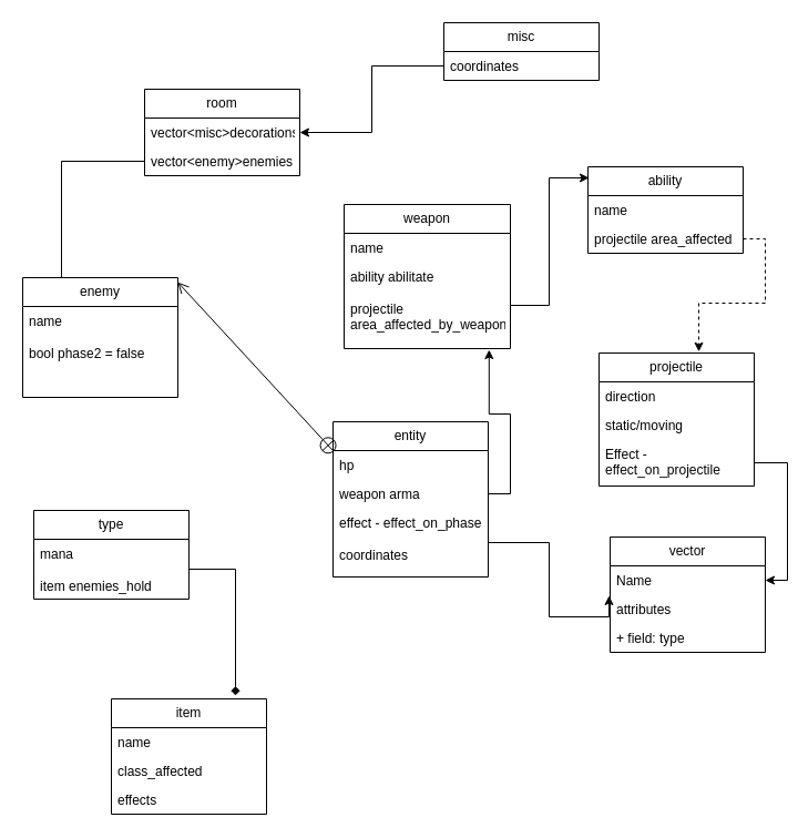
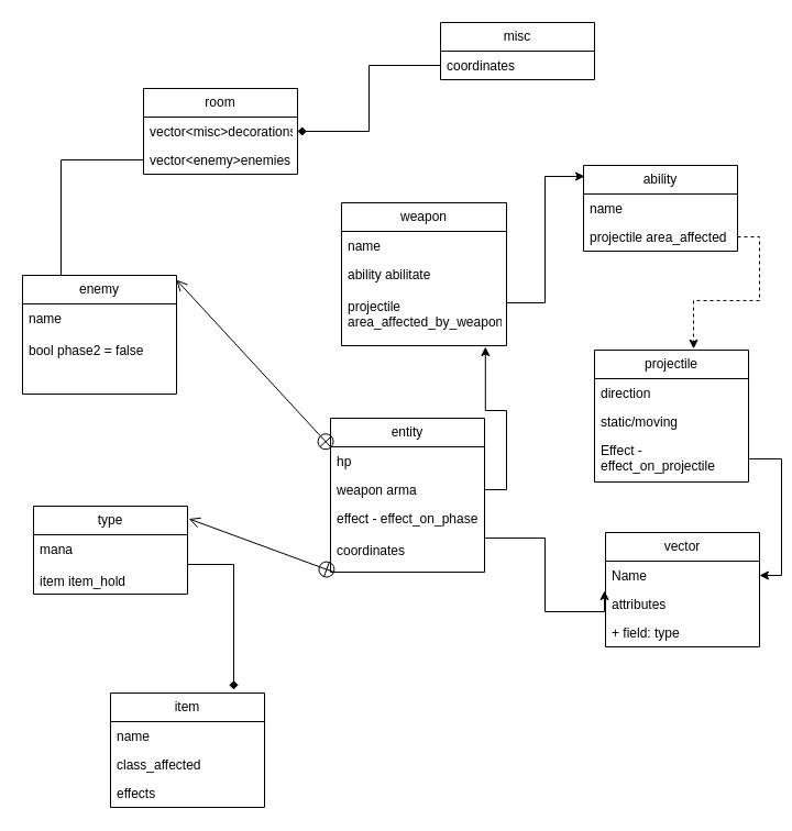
  <mxCell id="0" />
  <mxCell id="1" parent="0" />
  <mxCell id="2" value="room" style="swimlane;fontStyle=0;childLayout=stackLayout;horizontal=1;startSize=26;fillColor=none;horizontalStack=0;resizeParent=1;resizeParentMax=0;resizeLast=0;collapsible=1;marginBottom=0;whiteSpace=wrap;html=1;" vertex="1" parent="1"><mxGeometry x="130" y="80" width="140" height="78" as="geometry" /></mxCell>
  <mxCell id="3" value="vector&amp;lt;misc&amp;gt;decorations" style="text;strokeColor=none;fillColor=none;align=left;verticalAlign=top;spacingLeft=4;spacingRight=4;overflow=hidden;rotatable=0;points=[[0,0.5],[1,0.5]];portConstraint=eastwest;whiteSpace=wrap;html=1;" vertex="1" parent="2"><mxGeometry y="26" width="140" height="26" as="geometry" /></mxCell>
  <mxCell id="4" value="vector&amp;lt;enemy&amp;gt;enemies" style="text;strokeColor=none;fillColor=none;align=left;verticalAlign=top;spacingLeft=4;spacingRight=4;overflow=hidden;rotatable=0;points=[[0,0.5],[1,0.5]];portConstraint=eastwest;whiteSpace=wrap;html=1;" vertex="1" parent="2"><mxGeometry y="52" width="140" height="26" as="geometry" /></mxCell>
  <mxCell id="5" value="misc" style="swimlane;fontStyle=0;childLayout=stackLayout;horizontal=1;startSize=26;fillColor=none;horizontalStack=0;resizeParent=1;resizeParentMax=0;resizeLast=0;collapsible=1;marginBottom=0;whiteSpace=wrap;html=1;" vertex="1" parent="1"><mxGeometry x="400" y="20" width="140" height="52" as="geometry" /></mxCell>
  <mxCell id="6" value="coordinates" style="text;strokeColor=none;fillColor=none;align=left;verticalAlign=top;spacingLeft=4;spacingRight=4;overflow=hidden;rotatable=0;points=[[0,0.5],[1,0.5]];portConstraint=eastwest;whiteSpace=wrap;html=1;" vertex="1" parent="5"><mxGeometry y="26" width="140" height="26" as="geometry" /></mxCell>
- <mxCell id="7" style="edgeStyle=orthogonalEdgeStyle;rounded=0;orthogonalLoop=1;jettySize=auto;html=1;exitX=0;exitY=0.5;exitDx=0;exitDy=0;entryX=1;entryY=0.5;entryDx=0;entryDy=0;" edge="1" parent="1" source="6" target="3"><mxGeometry relative="1" as="geometry" /></mxCell>
+ <mxCell id="7" style="edgeStyle=orthogonalEdgeStyle;rounded=0;orthogonalLoop=1;jettySize=auto;html=1;exitX=0;exitY=0.5;exitDx=0;exitDy=0;entryX=1;entryY=0.5;entryDx=0;entryDy=0;endArrow=diamond;" edge="1" parent="1" source="6" target="3"><mxGeometry relative="1" as="geometry" /></mxCell>
  <mxCell id="8" value="enemy" style="swimlane;fontStyle=0;childLayout=stackLayout;horizontal=1;startSize=26;fillColor=none;horizontalStack=0;resizeParent=1;resizeParentMax=0;resizeLast=0;collapsible=1;marginBottom=0;whiteSpace=wrap;html=1;" vertex="1" parent="1"><mxGeometry x="20" y="250" width="140" height="108" as="geometry" /></mxCell>
  <mxCell id="9" value="name&lt;div&gt;&lt;br&gt;&lt;/div&gt;&lt;div&gt;bool phase2 = false&lt;br&gt;&lt;/div&gt;" style="text;strokeColor=none;fillColor=none;align=left;verticalAlign=top;spacingLeft=4;spacingRight=4;overflow=hidden;rotatable=0;points=[[0,0.5],[1,0.5]];portConstraint=eastwest;whiteSpace=wrap;html=1;" vertex="1" parent="8"><mxGeometry y="26" width="140" height="82" as="geometry" /></mxCell>
  <mxCell id="10" value="type" style="swimlane;fontStyle=0;childLayout=stackLayout;horizontal=1;startSize=26;fillColor=none;horizontalStack=0;resizeParent=1;resizeParentMax=0;resizeLast=0;collapsible=1;marginBottom=0;whiteSpace=wrap;html=1;" vertex="1" parent="1"><mxGeometry x="30" y="460" width="140" height="80" as="geometry" /></mxCell>
- <mxCell id="11" value="&lt;div&gt;mana&lt;/div&gt;&lt;div&gt;&lt;br&gt;&lt;/div&gt;&lt;div&gt;item enemies_hold&lt;/div&gt;&lt;div&gt;&lt;br&gt;&lt;/div&gt;" style="text;strokeColor=none;fillColor=none;align=left;verticalAlign=top;spacingLeft=4;spacingRight=4;overflow=hidden;rotatable=0;points=[[0,0.5],[1,0.5]];portConstraint=eastwest;whiteSpace=wrap;html=1;" vertex="1" parent="10"><mxGeometry y="26" width="140" height="54" as="geometry" /></mxCell>
+ <mxCell id="11" value="&lt;div&gt;mana&lt;/div&gt;&lt;div&gt;&lt;br&gt;&lt;/div&gt;&lt;div&gt;item item_hold&lt;/div&gt;&lt;div&gt;&lt;br&gt;&lt;/div&gt;" style="text;strokeColor=none;fillColor=none;align=left;verticalAlign=top;spacingLeft=4;spacingRight=4;overflow=hidden;rotatable=0;points=[[0,0.5],[1,0.5]];portConstraint=eastwest;whiteSpace=wrap;html=1;" vertex="1" parent="10"><mxGeometry y="26" width="140" height="54" as="geometry" /></mxCell>
  <mxCell id="12" value="weapon" style="swimlane;fontStyle=0;childLayout=stackLayout;horizontal=1;startSize=26;fillColor=none;horizontalStack=0;resizeParent=1;resizeParentMax=0;resizeLast=0;collapsible=1;marginBottom=0;whiteSpace=wrap;html=1;" vertex="1" parent="1"><mxGeometry x="310" y="184" width="150" height="130" as="geometry" /></mxCell>
  <mxCell id="13" value="name" style="text;strokeColor=none;fillColor=none;align=left;verticalAlign=top;spacingLeft=4;spacingRight=4;overflow=hidden;rotatable=0;points=[[0,0.5],[1,0.5]];portConstraint=eastwest;whiteSpace=wrap;html=1;" vertex="1" parent="12"><mxGeometry y="26" width="150" height="26" as="geometry" /></mxCell>
  <mxCell id="14" value="&lt;div&gt;ability abilitate&lt;/div&gt;&lt;div&gt;&lt;br&gt;&lt;/div&gt;&lt;div&gt;projectile area_affected_by_weapon&lt;br&gt;&lt;/div&gt;" style="text;strokeColor=none;fillColor=none;align=left;verticalAlign=top;spacingLeft=4;spacingRight=4;overflow=hidden;rotatable=0;points=[[0,0.5],[1,0.5]];portConstraint=eastwest;whiteSpace=wrap;html=1;" vertex="1" parent="12"><mxGeometry y="52" width="150" height="78" as="geometry" /></mxCell>
  <mxCell id="15" value="ability" style="swimlane;fontStyle=0;childLayout=stackLayout;horizontal=1;startSize=26;fillColor=none;horizontalStack=0;resizeParent=1;resizeParentMax=0;resizeLast=0;collapsible=1;marginBottom=0;whiteSpace=wrap;html=1;" vertex="1" parent="1"><mxGeometry x="530" y="150" width="140" height="78" as="geometry" /></mxCell>
  <mxCell id="16" value="name" style="text;strokeColor=none;fillColor=none;align=left;verticalAlign=top;spacingLeft=4;spacingRight=4;overflow=hidden;rotatable=0;points=[[0,0.5],[1,0.5]];portConstraint=eastwest;whiteSpace=wrap;html=1;" vertex="1" parent="15"><mxGeometry y="26" width="140" height="26" as="geometry" /></mxCell>
  <mxCell id="17" value="projectile area_affected" style="text;strokeColor=none;fillColor=none;align=left;verticalAlign=top;spacingLeft=4;spacingRight=4;overflow=hidden;rotatable=0;points=[[0,0.5],[1,0.5]];portConstraint=eastwest;whiteSpace=wrap;html=1;" vertex="1" parent="15"><mxGeometry y="52" width="140" height="26" as="geometry" /></mxCell>
  <mxCell id="18" style="edgeStyle=orthogonalEdgeStyle;rounded=0;orthogonalLoop=1;jettySize=auto;html=1;exitX=1;exitY=0.5;exitDx=0;exitDy=0;entryX=0.007;entryY=0.128;entryDx=0;entryDy=0;entryPerimeter=0;" edge="1" parent="1" source="14" target="15"><mxGeometry relative="1" as="geometry" /></mxCell>
  <mxCell id="19" style="edgeStyle=orthogonalEdgeStyle;rounded=0;orthogonalLoop=1;jettySize=auto;html=1;exitX=0;exitY=0.5;exitDx=0;exitDy=0;entryX=0.25;entryY=0;entryDx=0;entryDy=0;endArrow=none;" edge="1" parent="1" source="4" target="8"><mxGeometry relative="1" as="geometry" /></mxCell>
  <mxCell id="20" value="projectile" style="swimlane;fontStyle=0;childLayout=stackLayout;horizontal=1;startSize=26;fillColor=none;horizontalStack=0;resizeParent=1;resizeParentMax=0;resizeLast=0;collapsible=1;marginBottom=0;whiteSpace=wrap;html=1;" vertex="1" parent="1"><mxGeometry x="540" y="318" width="140" height="120" as="geometry" /></mxCell>
  <mxCell id="21" value="direction" style="text;strokeColor=none;fillColor=none;align=left;verticalAlign=top;spacingLeft=4;spacingRight=4;overflow=hidden;rotatable=0;points=[[0,0.5],[1,0.5]];portConstraint=eastwest;whiteSpace=wrap;html=1;" vertex="1" parent="20"><mxGeometry y="26" width="140" height="26" as="geometry" /></mxCell>
  <mxCell id="22" value="static/moving" style="text;strokeColor=none;fillColor=none;align=left;verticalAlign=top;spacingLeft=4;spacingRight=4;overflow=hidden;rotatable=0;points=[[0,0.5],[1,0.5]];portConstraint=eastwest;whiteSpace=wrap;html=1;" vertex="1" parent="20"><mxGeometry y="52" width="140" height="26" as="geometry" /></mxCell>
  <mxCell id="23" value="Effect - effect_on_projectile" style="text;strokeColor=none;fillColor=none;align=left;verticalAlign=top;spacingLeft=4;spacingRight=4;overflow=hidden;rotatable=0;points=[[0,0.5],[1,0.5]];portConstraint=eastwest;whiteSpace=wrap;html=1;" vertex="1" parent="20"><mxGeometry y="78" width="140" height="42" as="geometry" /></mxCell>
  <mxCell id="24" style="edgeStyle=orthogonalEdgeStyle;rounded=0;orthogonalLoop=1;jettySize=auto;html=1;exitX=1;exitY=0.5;exitDx=0;exitDy=0;entryX=0.643;entryY=-0.01;entryDx=0;entryDy=0;entryPerimeter=0;dashed=1;" edge="1" parent="1" source="17" target="20"><mxGeometry relative="1" as="geometry" /></mxCell>
  <mxCell id="25" value="entity" style="swimlane;fontStyle=0;childLayout=stackLayout;horizontal=1;startSize=26;fillColor=none;horizontalStack=0;resizeParent=1;resizeParentMax=0;resizeLast=0;collapsible=1;marginBottom=0;whiteSpace=wrap;html=1;" vertex="1" parent="1"><mxGeometry x="300" y="380" width="140" height="140" as="geometry" /></mxCell>
  <mxCell id="26" value="hp" style="text;strokeColor=none;fillColor=none;align=left;verticalAlign=top;spacingLeft=4;spacingRight=4;overflow=hidden;rotatable=0;points=[[0,0.5],[1,0.5]];portConstraint=eastwest;whiteSpace=wrap;html=1;" vertex="1" parent="25"><mxGeometry y="26" width="140" height="26" as="geometry" /></mxCell>
  <mxCell id="27" value="weapon arma" style="text;strokeColor=none;fillColor=none;align=left;verticalAlign=top;spacingLeft=4;spacingRight=4;overflow=hidden;rotatable=0;points=[[0,0.5],[1,0.5]];portConstraint=eastwest;whiteSpace=wrap;html=1;" vertex="1" parent="25"><mxGeometry y="52" width="140" height="26" as="geometry" /></mxCell>
  <mxCell id="28" value="&lt;div&gt;effect - effect_on_phase&lt;/div&gt;&lt;div&gt;&lt;br&gt;&lt;/div&gt;&lt;div&gt;coordinates&lt;br&gt;&lt;/div&gt;" style="text;strokeColor=none;fillColor=none;align=left;verticalAlign=top;spacingLeft=4;spacingRight=4;overflow=hidden;rotatable=0;points=[[0,0.5],[1,0.5]];portConstraint=eastwest;whiteSpace=wrap;html=1;" vertex="1" parent="25"><mxGeometry y="78" width="140" height="62" as="geometry" /></mxCell>
  <mxCell id="29" value="vector" style="swimlane;fontStyle=0;childLayout=stackLayout;horizontal=1;startSize=26;fillColor=none;horizontalStack=0;resizeParent=1;resizeParentMax=0;resizeLast=0;collapsible=1;marginBottom=0;whiteSpace=wrap;html=1;" vertex="1" parent="1"><mxGeometry x="550" y="484" width="140" height="104" as="geometry" /></mxCell>
  <mxCell id="30" value="Name" style="text;strokeColor=none;fillColor=none;align=left;verticalAlign=top;spacingLeft=4;spacingRight=4;overflow=hidden;rotatable=0;points=[[0,0.5],[1,0.5]];portConstraint=eastwest;whiteSpace=wrap;html=1;" vertex="1" parent="29"><mxGeometry y="26" width="140" height="26" as="geometry" /></mxCell>
  <mxCell id="31" value="attributes" style="text;strokeColor=none;fillColor=none;align=left;verticalAlign=top;spacingLeft=4;spacingRight=4;overflow=hidden;rotatable=0;points=[[0,0.5],[1,0.5]];portConstraint=eastwest;whiteSpace=wrap;html=1;" vertex="1" parent="29"><mxGeometry y="52" width="140" height="26" as="geometry" /></mxCell>
  <mxCell id="32" value="+ field: type" style="text;strokeColor=none;fillColor=none;align=left;verticalAlign=top;spacingLeft=4;spacingRight=4;overflow=hidden;rotatable=0;points=[[0,0.5],[1,0.5]];portConstraint=eastwest;whiteSpace=wrap;html=1;" vertex="1" parent="29"><mxGeometry y="78" width="140" height="26" as="geometry" /></mxCell>
  <mxCell id="33" style="edgeStyle=orthogonalEdgeStyle;rounded=0;orthogonalLoop=1;jettySize=auto;html=1;exitX=1;exitY=0.5;exitDx=0;exitDy=0;entryX=0.872;entryY=1.013;entryDx=0;entryDy=0;entryPerimeter=0;" edge="1" parent="1" source="27" target="14"><mxGeometry relative="1" as="geometry"><mxPoint x="460" y="330" as="targetPoint" /></mxGeometry></mxCell>
  <mxCell id="34" style="edgeStyle=orthogonalEdgeStyle;rounded=0;orthogonalLoop=1;jettySize=auto;html=1;exitX=1;exitY=0.5;exitDx=0;exitDy=0;entryX=-0.007;entryY=1.038;entryDx=0;entryDy=0;entryPerimeter=0;" edge="1" parent="1" source="28" target="30"><mxGeometry relative="1" as="geometry" /></mxCell>
  <mxCell id="35" style="edgeStyle=orthogonalEdgeStyle;rounded=0;orthogonalLoop=1;jettySize=auto;html=1;exitX=1;exitY=0.5;exitDx=0;exitDy=0;entryX=1;entryY=0.5;entryDx=0;entryDy=0;" edge="1" parent="1" source="23" target="30"><mxGeometry relative="1" as="geometry" /></mxCell>
  <mxCell id="36" value="" style="endArrow=open;startArrow=circlePlus;endFill=0;startFill=0;endSize=8;html=1;rounded=0;entryX=0.999;entryY=0.038;entryDx=0;entryDy=0;entryPerimeter=0;exitX=0.007;exitY=0.194;exitDx=0;exitDy=0;exitPerimeter=0;" edge="1" parent="1" source="25" target="8"><mxGeometry width="160" relative="1" as="geometry"><mxPoint x="290" y="406" as="sourcePoint" /><mxPoint x="450" y="406" as="targetPoint" /></mxGeometry></mxCell>
+ <mxCell id="37" value="" style="endArrow=open;startArrow=circlePlus;endFill=0;startFill=0;endSize=8;html=1;rounded=0;entryX=1.009;entryY=0.144;entryDx=0;entryDy=0;entryPerimeter=0;exitX=0.028;exitY=1.005;exitDx=0;exitDy=0;exitPerimeter=0;" edge="1" parent="1" source="28" target="10"><mxGeometry width="160" relative="1" as="geometry"><mxPoint x="291" y="534" as="sourcePoint" /><mxPoint x="150" y="390" as="targetPoint" /></mxGeometry></mxCell>
  <mxCell id="38" value="item" style="swimlane;fontStyle=0;childLayout=stackLayout;horizontal=1;startSize=26;fillColor=none;horizontalStack=0;resizeParent=1;resizeParentMax=0;resizeLast=0;collapsible=1;marginBottom=0;whiteSpace=wrap;html=1;" vertex="1" parent="1"><mxGeometry x="100" y="630" width="140" height="104" as="geometry" /></mxCell>
  <mxCell id="39" value="name" style="text;strokeColor=none;fillColor=none;align=left;verticalAlign=top;spacingLeft=4;spacingRight=4;overflow=hidden;rotatable=0;points=[[0,0.5],[1,0.5]];portConstraint=eastwest;whiteSpace=wrap;html=1;" vertex="1" parent="38"><mxGeometry y="26" width="140" height="26" as="geometry" /></mxCell>
  <mxCell id="40" value="class_affected" style="text;strokeColor=none;fillColor=none;align=left;verticalAlign=top;spacingLeft=4;spacingRight=4;overflow=hidden;rotatable=0;points=[[0,0.5],[1,0.5]];portConstraint=eastwest;whiteSpace=wrap;html=1;" vertex="1" parent="38"><mxGeometry y="52" width="140" height="26" as="geometry" /></mxCell>
  <mxCell id="41" value="effects" style="text;strokeColor=none;fillColor=none;align=left;verticalAlign=top;spacingLeft=4;spacingRight=4;overflow=hidden;rotatable=0;points=[[0,0.5],[1,0.5]];portConstraint=eastwest;whiteSpace=wrap;html=1;" vertex="1" parent="38"><mxGeometry y="78" width="140" height="26" as="geometry" /></mxCell>
  <mxCell id="42" style="edgeStyle=orthogonalEdgeStyle;rounded=0;orthogonalLoop=1;jettySize=auto;html=1;exitX=1;exitY=0.5;exitDx=0;exitDy=0;entryX=0.8;entryY=-0.029;entryDx=0;entryDy=0;entryPerimeter=0;endArrow=diamond;" edge="1" parent="1" source="11" target="38"><mxGeometry relative="1" as="geometry" /></mxCell>
